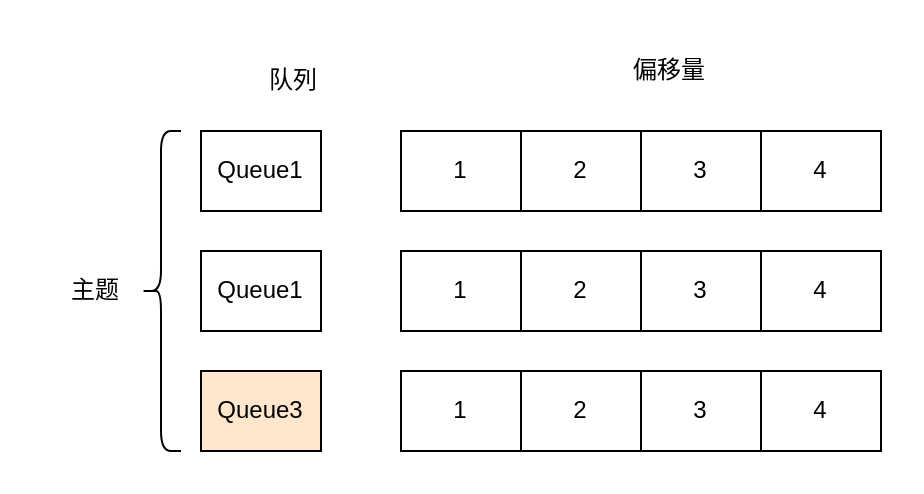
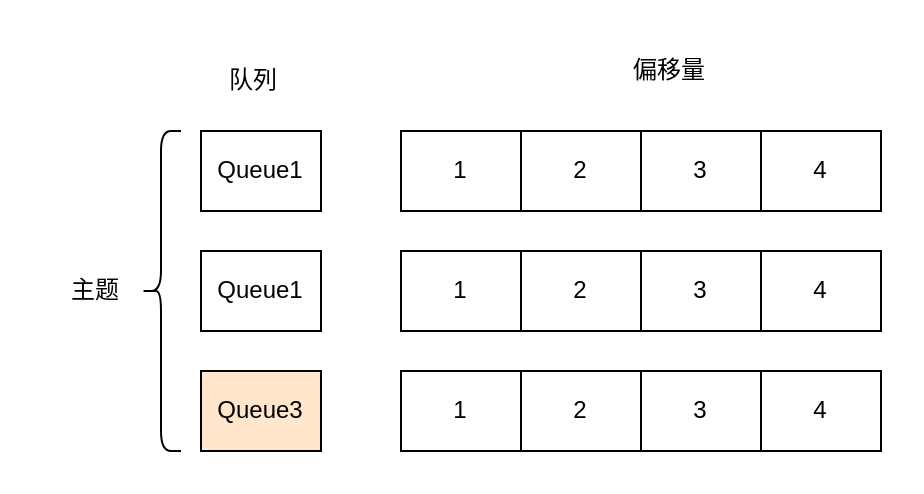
  <mxCell id="0" />
  <mxCell id="1" parent="0" />
  <mxCell id="2" value="" style="rounded=0;whiteSpace=wrap;html=1;" vertex="1" parent="1"><mxGeometry x="200" y="65" width="230" height="40" as="geometry" /></mxCell>
  <mxCell id="3" value="1" style="rounded=0;whiteSpace=wrap;html=1;" vertex="1" parent="1"><mxGeometry x="200" y="65" width="60" height="40" as="geometry" /></mxCell>
  <mxCell id="4" value="2" style="rounded=0;whiteSpace=wrap;html=1;" vertex="1" parent="1"><mxGeometry x="260" y="65" width="60" height="40" as="geometry" /></mxCell>
  <mxCell id="5" value="Queue1" style="rounded=0;whiteSpace=wrap;html=1;" vertex="1" parent="1"><mxGeometry x="100" y="65" width="60" height="40" as="geometry" /></mxCell>
  <mxCell id="6" value="3" style="rounded=0;whiteSpace=wrap;html=1;" vertex="1" parent="1"><mxGeometry x="320" y="65" width="60" height="40" as="geometry" /></mxCell>
  <mxCell id="7" value="4" style="rounded=0;whiteSpace=wrap;html=1;" vertex="1" parent="1"><mxGeometry x="380" y="65" width="60" height="40" as="geometry" /></mxCell>
  <mxCell id="8" value="" style="rounded=0;whiteSpace=wrap;html=1;" vertex="1" parent="1"><mxGeometry x="200" y="125" width="230" height="40" as="geometry" /></mxCell>
  <mxCell id="9" value="1" style="rounded=0;whiteSpace=wrap;html=1;" vertex="1" parent="1"><mxGeometry x="200" y="125" width="60" height="40" as="geometry" /></mxCell>
  <mxCell id="10" value="2" style="rounded=0;whiteSpace=wrap;html=1;" vertex="1" parent="1"><mxGeometry x="260" y="125" width="60" height="40" as="geometry" /></mxCell>
  <mxCell id="11" value="Queue1" style="rounded=0;whiteSpace=wrap;html=1;" vertex="1" parent="1"><mxGeometry x="100" y="125" width="60" height="40" as="geometry" /></mxCell>
  <mxCell id="12" value="3" style="rounded=0;whiteSpace=wrap;html=1;" vertex="1" parent="1"><mxGeometry x="320" y="125" width="60" height="40" as="geometry" /></mxCell>
  <mxCell id="13" value="4" style="rounded=0;whiteSpace=wrap;html=1;" vertex="1" parent="1"><mxGeometry x="380" y="125" width="60" height="40" as="geometry" /></mxCell>
  <mxCell id="14" value="" style="rounded=0;whiteSpace=wrap;html=1;" vertex="1" parent="1"><mxGeometry x="200" y="185" width="230" height="40" as="geometry" /></mxCell>
  <mxCell id="15" value="1" style="rounded=0;whiteSpace=wrap;html=1;" vertex="1" parent="1"><mxGeometry x="200" y="185" width="60" height="40" as="geometry" /></mxCell>
  <mxCell id="16" value="2" style="rounded=0;whiteSpace=wrap;html=1;" vertex="1" parent="1"><mxGeometry x="260" y="185" width="60" height="40" as="geometry" /></mxCell>
  <mxCell id="17" value="Queue3" style="rounded=0;whiteSpace=wrap;html=1;fillColor=#ffe6cc;" vertex="1" parent="1"><mxGeometry x="100" y="185" width="60" height="40" as="geometry" /></mxCell>
  <mxCell id="18" value="3" style="rounded=0;whiteSpace=wrap;html=1;" vertex="1" parent="1"><mxGeometry x="320" y="185" width="60" height="40" as="geometry" /></mxCell>
  <mxCell id="19" value="4" style="rounded=0;whiteSpace=wrap;html=1;" vertex="1" parent="1"><mxGeometry x="380" y="185" width="60" height="40" as="geometry" /></mxCell>
  <mxCell id="20" value="偏移量" style="text;html=1;strokeColor=none;fillColor=none;align=center;verticalAlign=middle;whiteSpace=wrap;rounded=0;" vertex="1" parent="1"><mxGeometry x="307.5" y="20" width="52.5" height="30" as="geometry" /></mxCell>
  <mxCell id="21" value="" style="shape=curlyBracket;whiteSpace=wrap;html=1;rounded=1;size=0.5;" vertex="1" parent="1"><mxGeometry x="70" y="65" width="20" height="160" as="geometry" /></mxCell>
  <mxCell id="22" value="主题" style="text;html=1;strokeColor=none;fillColor=none;align=center;verticalAlign=middle;whiteSpace=wrap;rounded=0;" vertex="1" parent="1"><mxGeometry x="20" y="132.5" width="55" height="25" as="geometry" /></mxCell>
- <mxCell id="23" value="队列" style="text;html=1;strokeColor=none;fillColor=none;align=center;verticalAlign=middle;whiteSpace=wrap;rounded=0;" vertex="1" parent="1"><mxGeometry x="120" y="25" width="52.5" height="30" as="geometry" /></mxCell>
+ <mxCell id="23" value="队列" style="text;html=1;strokeColor=none;fillColor=none;align=center;verticalAlign=middle;whiteSpace=wrap;rounded=0;" vertex="1" parent="1"><mxGeometry x="100" y="25" width="52.5" height="30" as="geometry" /></mxCell>
